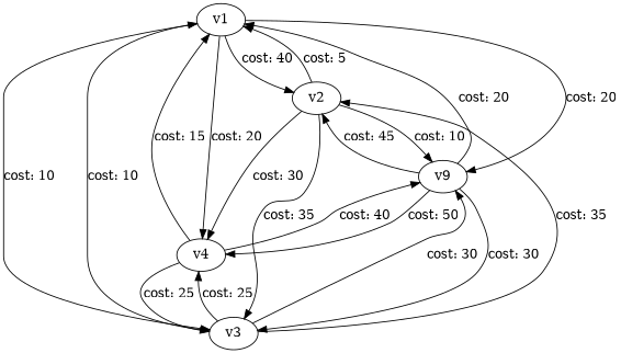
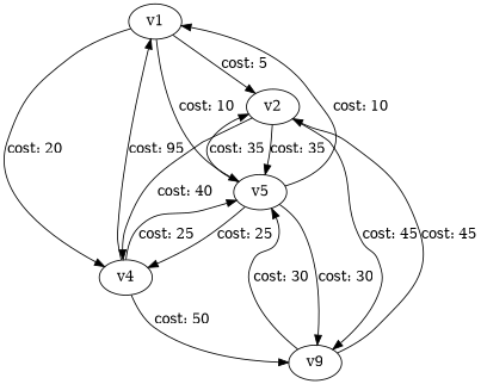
  digraph {
    n1 [label=v1]
    n2 [label=v2]
-   n3 [label=v3]
+   n3 [label=v5]
    n4 [label=v4]
    n5 [label=v9]
-   n1 -> n2 [label="cost: 40"]
+   n1 -> n2 [label="cost: 5"]
    n1 -> n3 [label="cost: 10"]
    n1 -> n4 [label="cost: 20"]
-   n1 -> n5 [label="cost: 20"]
-   n2 -> n1 [label="cost: 5"]
    n2 -> n3 [label="cost: 35"]
-   n2 -> n4 [label="cost: 30"]
-   n2 -> n5 [label="cost: 10"]
+   n2 -> n4 [label="cost: 40"]
+   n2 -> n5 [label="cost: 45"]
    n3 -> n1 [label="cost: 10"]
    n3 -> n2 [label="cost: 35"]
    n3 -> n4 [label="cost: 25"]
    n3 -> n5 [label="cost: 30"]
-   n4 -> n1 [label="cost: 15"]
+   n4 -> n1 [label="cost: 95"]
    n4 -> n3 [label="cost: 25"]
-   n4 -> n5 [label="cost: 40"]
-   n5 -> n1 [label="cost: 20"]
+   n4 -> n5 [label="cost: 50"]
    n5 -> n2 [label="cost: 45"]
    n5 -> n3 [label="cost: 30"]
-   n5 -> n4 [label="cost: 50"]
  }
